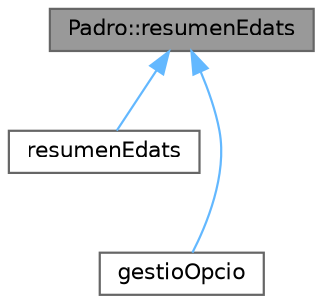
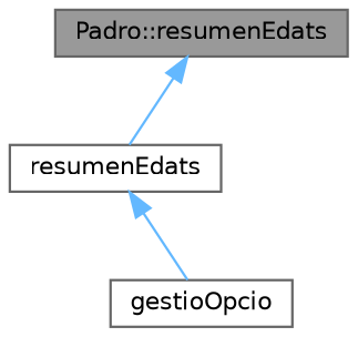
  digraph {
    rankdir=TB
    node [color=grey40 fillcolor=white fontname=Helvetica fontsize=10 shape=box style=filled]
    edge [color=steelblue1 dir=back fontname=Helvetica fontsize=10 labelfontname=Helvetica labelfontsize=10 style=solid]
    n1 [color=gray40 fillcolor=grey60 fontcolor=black height=0.2 label="Padro::resumenEdats" width=0.4]
    n2 [height=0.2 label=resumenEdats width=0.4]
    n3 [height=0.2 label=gestioOpcio width=0.4]
    n1 -> n2
-   n1 -> n3
+   n2 -> n3
  }
